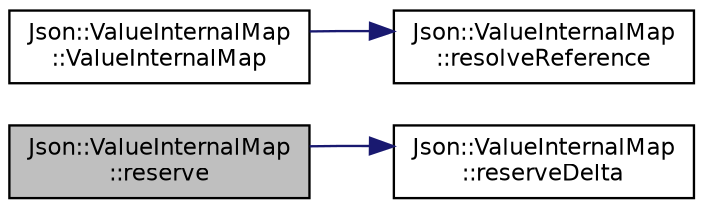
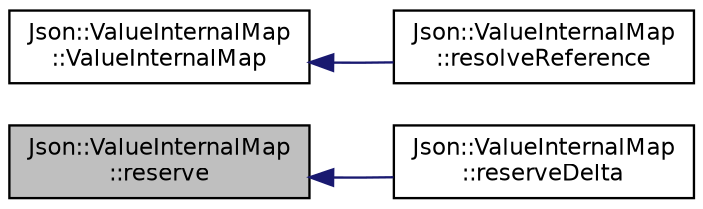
  digraph {
    fontname="DejaVu Sans"
    rankdir=LR
    node [color=black fillcolor=white fontname="DejaVu Sans" fontsize=10 shape=record style=filled]
    edge [color=midnightblue dir=back fontname="DejaVu Sans" fontsize=10 labelfontname=FreeSans labelfontsize=10 style=solid]
    n1 [fillcolor=grey75 fontcolor=black height=0.2 label="Json::ValueInternalMap\l::reserve" width=0.4]
    n2 [height=0.2 label="Json::ValueInternalMap\l::reserveDelta" width=0.4]
    n3 [height=0.2 label="Json::ValueInternalMap\l::ValueInternalMap" width=0.4]
    n4 [height=0.2 label="Json::ValueInternalMap\l::resolveReference" width=0.4]
-   n2 -> n1
-   n4 -> n3
+   n1 -> n2
+   n3 -> n4
  }
